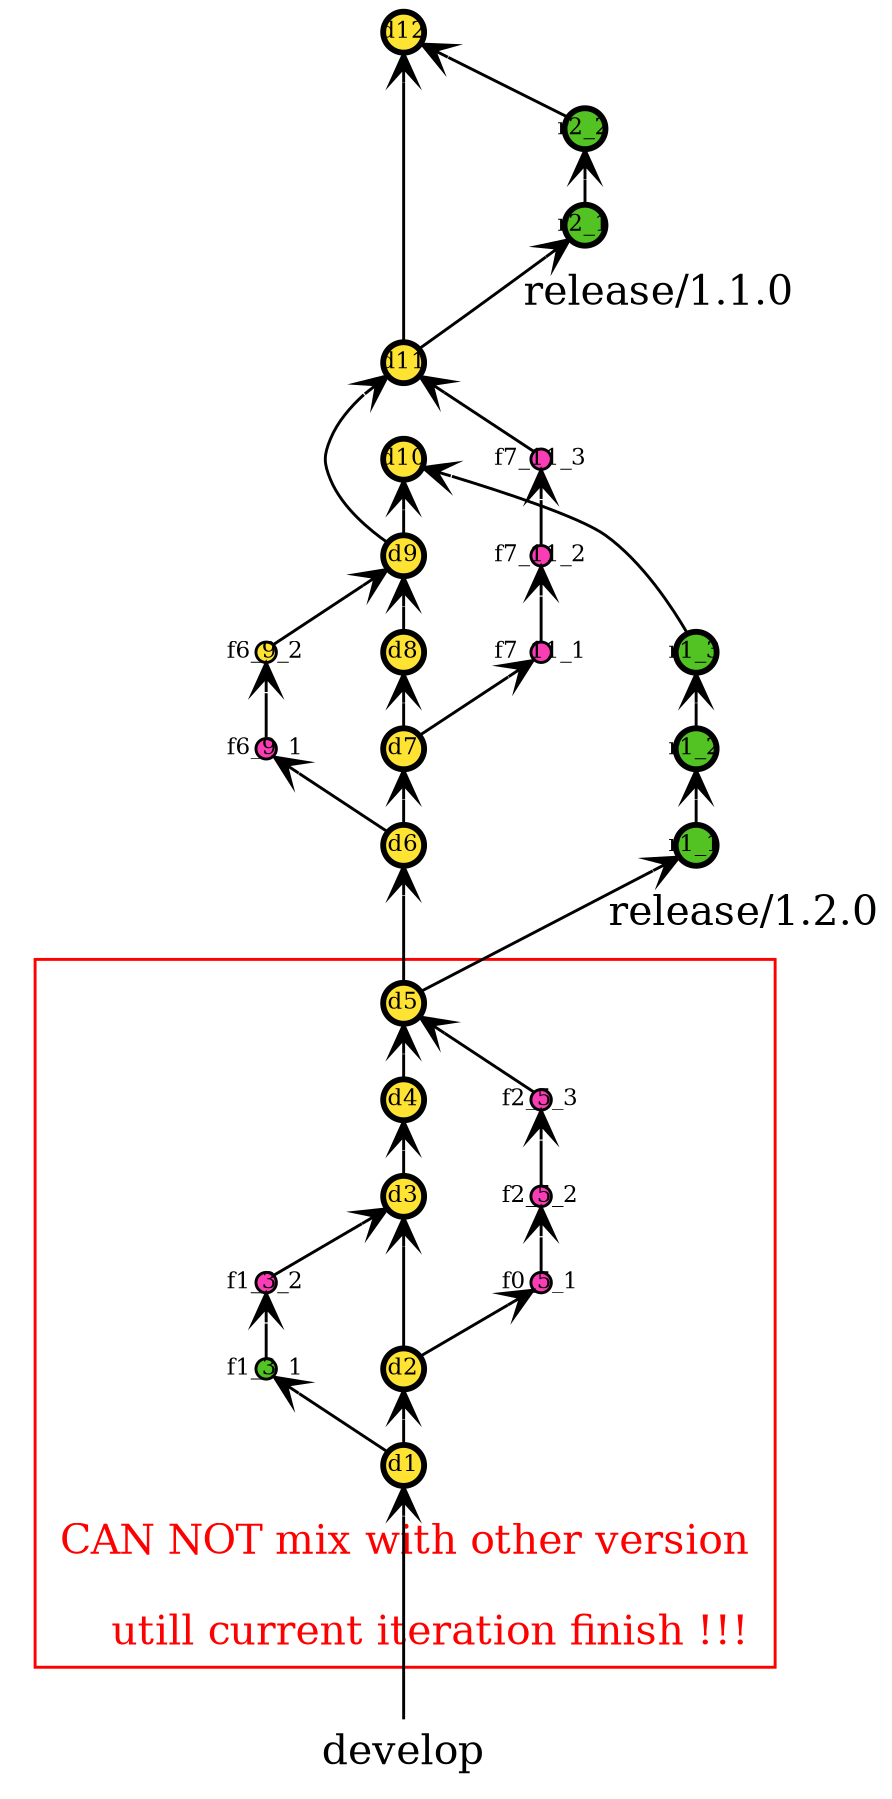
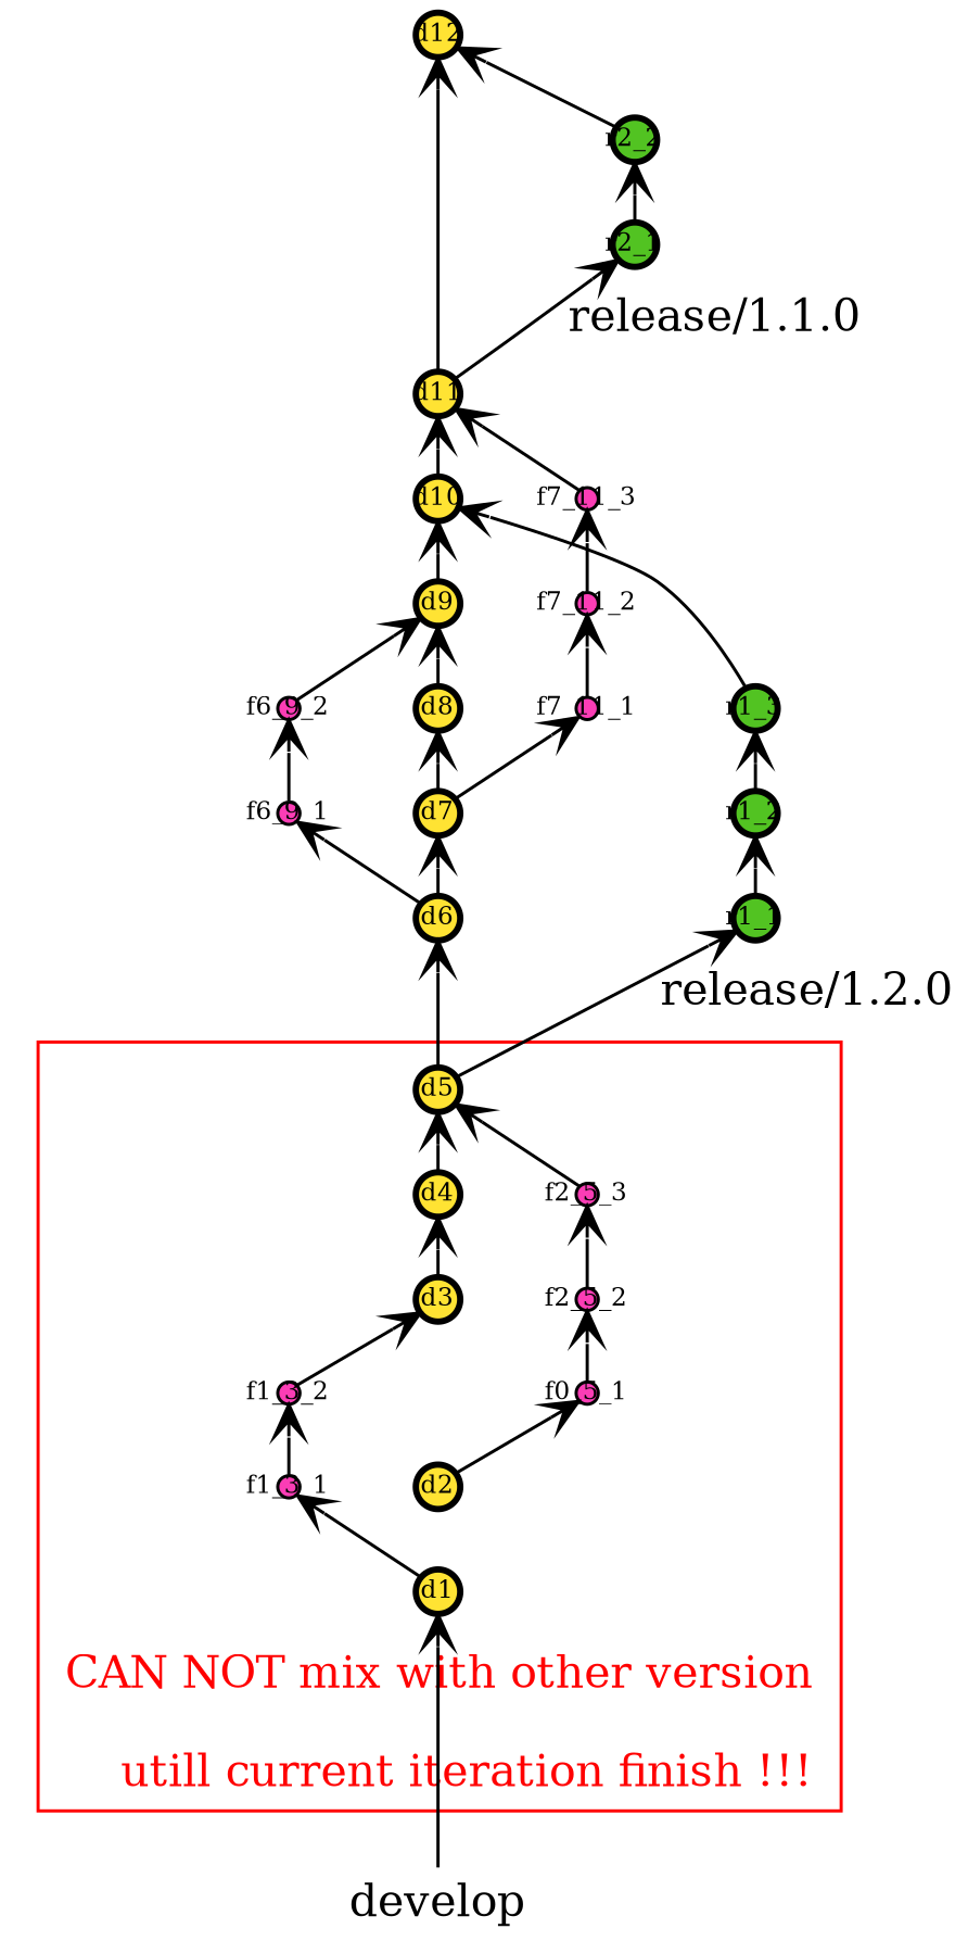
  digraph {
    forcelabels=false
    nodesep=0.5
    rankdir=BT
    ranksep=0.25
    splines=true
    node [color=black fillcolor="#FFE333" fixedsize=true font=Consolas fontcolor=black fontsize="8pt" group=develop_old penwidth=2 shape=circle style=filled]
    edge [arrowhead=open color=black penwidth=1]
    n1 [fillcolor=none fixedsize=false fontsize=14 height=0 label=develop margin=0.05 penwidth=0 shape=none width=0]
    d1 [height=0.2 width=0.2]
    d2 [height=0.2 width=0.2]
    d3 [height=0.2 width=0.2]
    d4 [height=0.2 width=0.2]
    d5 [height=0.2 width=0.2]
-   f1_3_1 [fillcolor="#52C322" group=feature_old_1 height=0.1 penwidth=1 width=0.1]
+   f1_3_1 [fillcolor="#FB3DB5" group=feature_old_1 height=0.1 penwidth=1 width=0.1]
    f1_3_2 [fillcolor="#FB3DB5" group=feature_old_1 height=0.1 penwidth=1 width=0.1]
    n9 [fillcolor="#FB3DB5" group=feature_old_1 height=0.1 label=f0_5_1 penwidth=1 width=0.1]
    f2_5_2 [fillcolor="#FB3DB5" group=feature_old_1 height=0.1 penwidth=1 width=0.1]
    f2_5_3 [fillcolor="#FB3DB5" group=feature_old_1 height=0.1 penwidth=1 width=0.1]
    d6 [height=0.2 width=0.2]
    r1_1 [fillcolor="#52C322" group=release_old_1 height=0.2 width=0.2]
    d7 [height=0.2 width=0.2]
    f6_9_1 [fillcolor="#FB3DB5" group=feature_old_2 height=0.1 penwidth=1 width=0.1]
    r1_2 [fillcolor="#52C322" group=release_old_1 height=0.2 width=0.2]
    d8 [height=0.2 width=0.2]
    f7_11_1 [fillcolor="#FB3DB5" group=feature_old_2 height=0.1 penwidth=1 width=0.1]
-   f6_9_2 [group=feature_old_2 height=0.1 penwidth=1 width=0.1]
+   f6_9_2 [fillcolor="#FB3DB5" group=feature_old_2 height=0.1 penwidth=1 width=0.1]
    d9 [height=0.2 width=0.2]
    f7_11_2 [fillcolor="#FB3DB5" group=feature_old_2 height=0.1 penwidth=1 width=0.1]
    d10 [height=0.2 width=0.2]
    d11 [height=0.2 width=0.2]
    d12 [height=0.2 width=0.2]
    r2_1 [fillcolor="#52C322" group=release_old_1 height=0.2 width=0.2]
    r2_2 [fillcolor="#52C322" group=release_old_1 height=0.2 width=0.2]
    r1_3 [fillcolor="#52C322" group=release_old_1 height=0.2 width=0.2]
    f7_11_3 [fillcolor="#FB3DB5" group=feature_old_2 height=0.1 penwidth=1 width=0.1]
    subgraph sub_1 {
      rank=source
      n1
    }
    subgraph cluster_2 {
      color=red
      fontcolor=red
      label="CAN NOT mix with other version\n\n    utill current iteration finish !!!"
      d1
      d2
      d3
      d4
      d5
      f1_3_1
      f1_3_2
      n9
      f2_5_2
      f2_5_3
    }
    n1 -> d1
-   d1 -> d2
    d1 -> f1_3_1
-   d2 -> d3
    d2 -> n9
    d3 -> d4
    d4 -> d5
    d5 -> d6
    d5 -> r1_1 [label="release/1.2.0"]
    f1_3_1 -> f1_3_2
    f1_3_2 -> d3
    n9 -> f2_5_2
    f2_5_2 -> f2_5_3
    f2_5_3 -> d5
    d6 -> d7
    d6 -> f6_9_1
    r1_1 -> r1_2
    d7 -> d8
    d7 -> f7_11_1
    f6_9_1 -> f6_9_2
    r1_2 -> r1_3
    d8 -> d9
    f7_11_1 -> f7_11_2
    f6_9_2 -> d9
    d9 -> d10
    f7_11_2 -> f7_11_3
-   d9 -> d11
+   d10 -> d11
    d11 -> d12
    d11 -> r2_1 [label="release/1.1.0"]
    r2_1 -> r2_2
    r2_2 -> d12
    r1_3 -> d10
    f7_11_3 -> d11
  }
